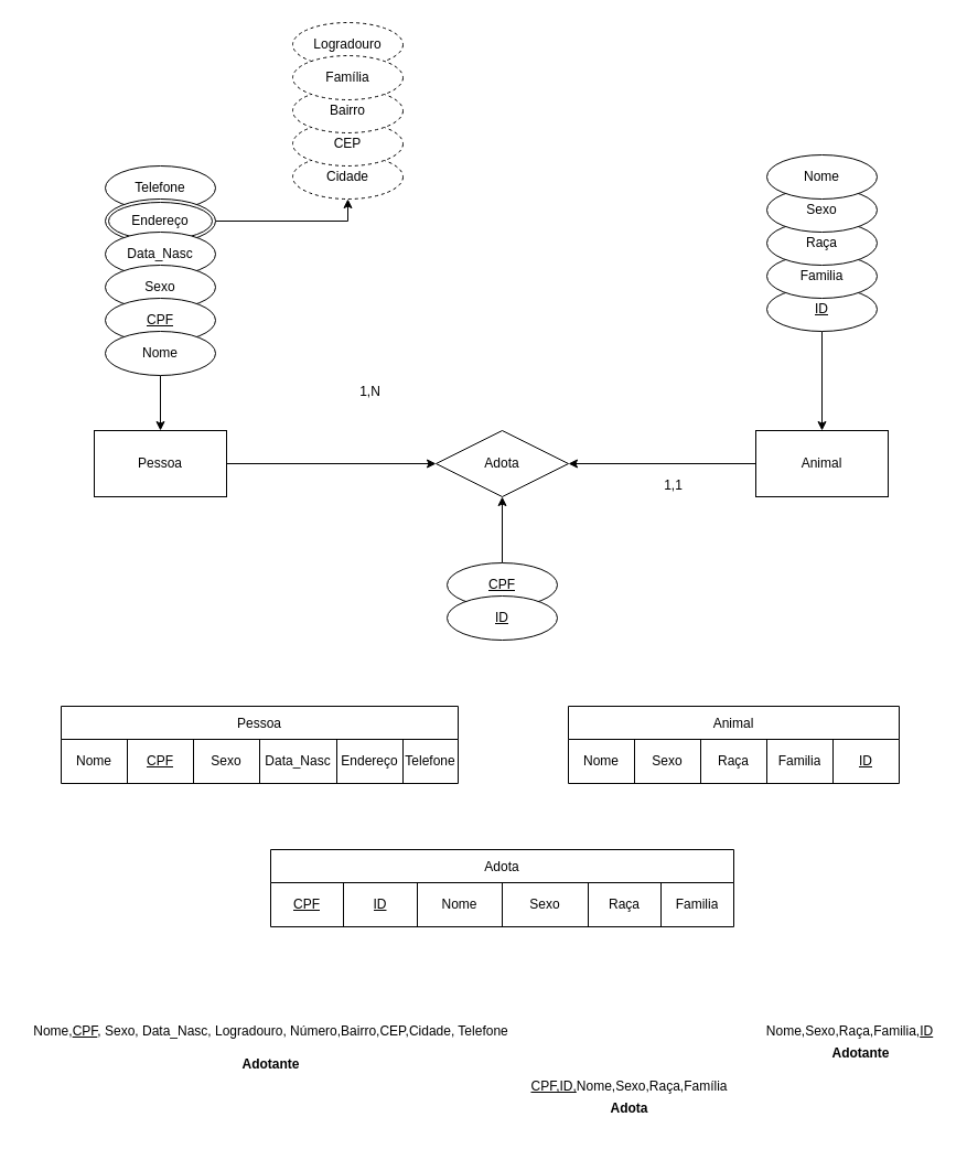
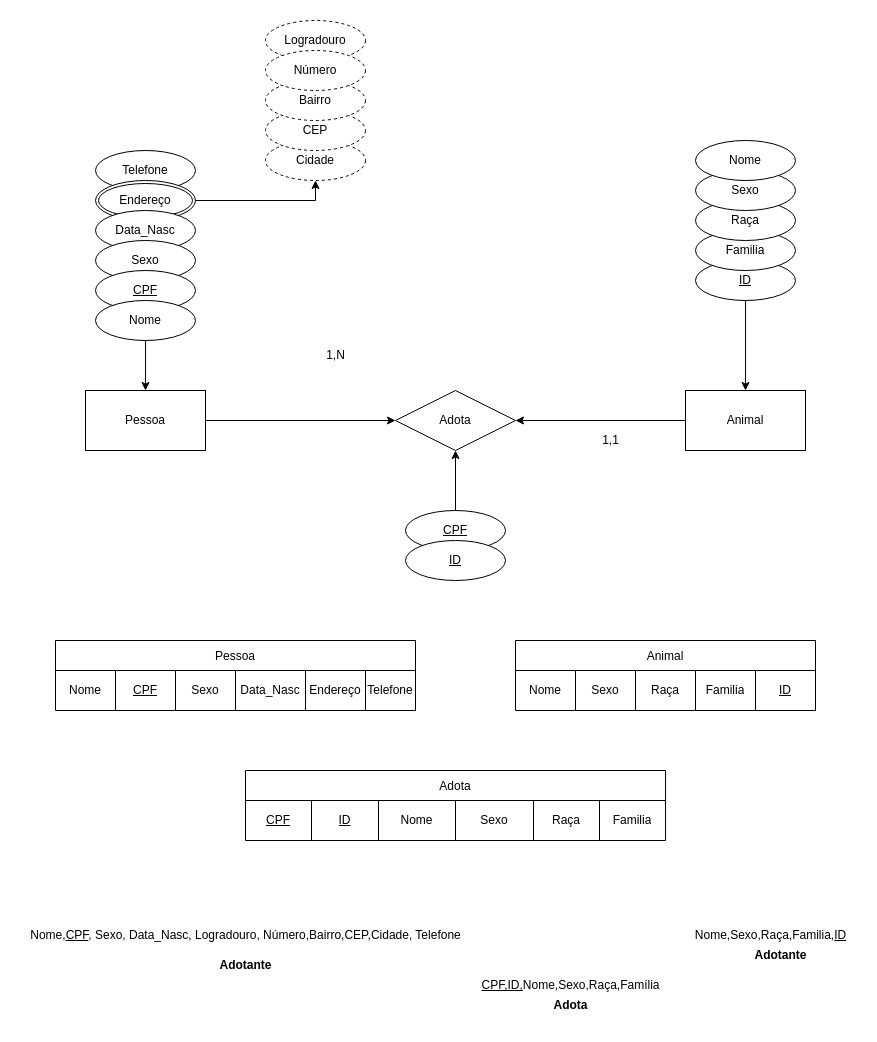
  <mxCell id="0" />
  <mxCell id="1" parent="0" />
  <mxCell id="2" value="Telefone" style="ellipse;whiteSpace=wrap;html=1;align=center;" parent="1" vertex="1"><mxGeometry x="95" y="150" width="100" height="40" as="geometry" /></mxCell>
  <mxCell id="3" style="edgeStyle=orthogonalEdgeStyle;rounded=0;orthogonalLoop=1;jettySize=auto;html=1;exitX=1;exitY=0.5;exitDx=0;exitDy=0;entryX=0.5;entryY=1;entryDx=0;entryDy=0;" parent="1" source="4" target="12" edge="1"><mxGeometry relative="1" as="geometry" /></mxCell>
  <mxCell id="4" value="Endereço" style="ellipse;shape=doubleEllipse;margin=3;whiteSpace=wrap;html=1;align=center;" parent="1" vertex="1"><mxGeometry x="95" y="180" width="100" height="40" as="geometry" /></mxCell>
  <mxCell id="5" value="Data_Nasc" style="ellipse;whiteSpace=wrap;html=1;align=center;" parent="1" vertex="1"><mxGeometry x="95" y="210" width="100" height="40" as="geometry" /></mxCell>
  <mxCell id="6" value="Sexo" style="ellipse;whiteSpace=wrap;html=1;align=center;" parent="1" vertex="1"><mxGeometry x="95" y="240" width="100" height="40" as="geometry" /></mxCell>
  <mxCell id="7" style="edgeStyle=orthogonalEdgeStyle;rounded=0;orthogonalLoop=1;jettySize=auto;html=1;exitX=1;exitY=0.5;exitDx=0;exitDy=0;" parent="1" source="8" target="17" edge="1"><mxGeometry relative="1" as="geometry" /></mxCell>
  <mxCell id="8" value="Pessoa" style="rounded=0;whiteSpace=wrap;html=1;" parent="1" vertex="1"><mxGeometry x="85" y="390" width="120" height="60" as="geometry" /></mxCell>
  <mxCell id="9" value="CPF" style="ellipse;whiteSpace=wrap;html=1;align=center;fontStyle=4;" parent="1" vertex="1"><mxGeometry x="95" y="270" width="100" height="40" as="geometry" /></mxCell>
  <mxCell id="10" style="edgeStyle=orthogonalEdgeStyle;rounded=0;orthogonalLoop=1;jettySize=auto;html=1;exitX=0.5;exitY=1;exitDx=0;exitDy=0;entryX=0.5;entryY=0;entryDx=0;entryDy=0;" parent="1" source="11" target="8" edge="1"><mxGeometry relative="1" as="geometry" /></mxCell>
  <mxCell id="11" value="Nome" style="ellipse;whiteSpace=wrap;html=1;align=center;" parent="1" vertex="1"><mxGeometry x="95" y="300" width="100" height="40" as="geometry" /></mxCell>
  <mxCell id="12" value="Cidade" style="ellipse;whiteSpace=wrap;html=1;align=center;dashed=1;" parent="1" vertex="1"><mxGeometry x="265" y="140" width="100" height="40" as="geometry" /></mxCell>
  <mxCell id="13" value="Logradouro" style="ellipse;whiteSpace=wrap;html=1;align=center;dashed=1;" parent="1" vertex="1"><mxGeometry x="265" y="20" width="100" height="40" as="geometry" /></mxCell>
  <mxCell id="14" value="CEP" style="ellipse;whiteSpace=wrap;html=1;align=center;dashed=1;" parent="1" vertex="1"><mxGeometry x="265" y="110" width="100" height="40" as="geometry" /></mxCell>
  <mxCell id="15" value="Bairro" style="ellipse;whiteSpace=wrap;html=1;align=center;dashed=1;" parent="1" vertex="1"><mxGeometry x="265" y="80" width="100" height="40" as="geometry" /></mxCell>
- <mxCell id="16" value="Família" style="ellipse;whiteSpace=wrap;html=1;align=center;dashed=1;" parent="1" vertex="1"><mxGeometry x="265" y="50" width="100" height="40" as="geometry" /></mxCell>
+ <mxCell id="16" value="Número" style="ellipse;whiteSpace=wrap;html=1;align=center;dashed=1;" parent="1" vertex="1"><mxGeometry x="265" y="50" width="100" height="40" as="geometry" /></mxCell>
  <mxCell id="17" value="Adota" style="shape=rhombus;perimeter=rhombusPerimeter;whiteSpace=wrap;html=1;align=center;" parent="1" vertex="1"><mxGeometry x="395" y="390" width="120" height="60" as="geometry" /></mxCell>
  <mxCell id="18" style="edgeStyle=orthogonalEdgeStyle;rounded=0;orthogonalLoop=1;jettySize=auto;html=1;exitX=0;exitY=0.5;exitDx=0;exitDy=0;entryX=1;entryY=0.5;entryDx=0;entryDy=0;" parent="1" source="19" target="17" edge="1"><mxGeometry relative="1" as="geometry" /></mxCell>
  <mxCell id="19" value="Animal" style="rounded=0;whiteSpace=wrap;html=1;" parent="1" vertex="1"><mxGeometry x="685" y="390" width="120" height="60" as="geometry" /></mxCell>
  <mxCell id="20" style="edgeStyle=orthogonalEdgeStyle;rounded=0;orthogonalLoop=1;jettySize=auto;html=1;exitX=0.5;exitY=1;exitDx=0;exitDy=0;" parent="1" source="21" target="19" edge="1"><mxGeometry relative="1" as="geometry" /></mxCell>
  <mxCell id="21" value="ID" style="ellipse;whiteSpace=wrap;html=1;align=center;fontStyle=4;" parent="1" vertex="1"><mxGeometry x="695" y="260" width="100" height="40" as="geometry" /></mxCell>
  <mxCell id="22" value="Familia" style="ellipse;whiteSpace=wrap;html=1;align=center;" parent="1" vertex="1"><mxGeometry x="695" y="230" width="100" height="40" as="geometry" /></mxCell>
  <mxCell id="23" value="Raça" style="ellipse;whiteSpace=wrap;html=1;align=center;" parent="1" vertex="1"><mxGeometry x="695" y="200" width="100" height="40" as="geometry" /></mxCell>
  <mxCell id="24" value="Sexo" style="ellipse;whiteSpace=wrap;html=1;align=center;" parent="1" vertex="1"><mxGeometry x="695" y="170" width="100" height="40" as="geometry" /></mxCell>
  <mxCell id="25" value="Nome" style="ellipse;whiteSpace=wrap;html=1;align=center;" parent="1" vertex="1"><mxGeometry x="695" y="140" width="100" height="40" as="geometry" /></mxCell>
  <mxCell id="26" style="edgeStyle=orthogonalEdgeStyle;rounded=0;orthogonalLoop=1;jettySize=auto;html=1;exitX=0.5;exitY=0;exitDx=0;exitDy=0;entryX=0.5;entryY=1;entryDx=0;entryDy=0;" parent="1" source="27" target="17" edge="1"><mxGeometry relative="1" as="geometry"><mxPoint x="455" y="480" as="sourcePoint" /></mxGeometry></mxCell>
  <mxCell id="27" value="CPF" style="ellipse;whiteSpace=wrap;html=1;align=center;fontStyle=4;" parent="1" vertex="1"><mxGeometry x="405" y="510" width="100" height="40" as="geometry" /></mxCell>
  <mxCell id="28" value="ID" style="ellipse;whiteSpace=wrap;html=1;align=center;fontStyle=4;" parent="1" vertex="1"><mxGeometry x="405" y="540" width="100" height="40" as="geometry" /></mxCell>
  <mxCell id="29" value="1,N" style="text;html=1;align=center;verticalAlign=middle;resizable=0;points=[];autosize=1;strokeColor=none;fillColor=none;" parent="1" vertex="1"><mxGeometry x="315" y="340" width="40" height="30" as="geometry" /></mxCell>
  <mxCell id="30" value="1,1" style="text;html=1;align=center;verticalAlign=middle;resizable=0;points=[];autosize=1;strokeColor=none;fillColor=none;" parent="1" vertex="1"><mxGeometry x="590" y="425" width="40" height="30" as="geometry" /></mxCell>
  <mxCell id="31" value="Pessoa" style="shape=table;startSize=30;container=1;collapsible=0;childLayout=tableLayout;" parent="1" vertex="1"><mxGeometry x="55" y="640" width="360" height="70" as="geometry" /></mxCell>
  <mxCell id="32" value="" style="shape=tableRow;horizontal=0;startSize=0;swimlaneHead=0;swimlaneBody=0;top=0;left=0;bottom=0;right=0;collapsible=0;dropTarget=0;fillColor=none;points=[[0,0.5],[1,0.5]];portConstraint=eastwest;" parent="31" vertex="1"><mxGeometry y="30" width="360" height="40" as="geometry" /></mxCell>
  <mxCell id="33" value="Nome" style="shape=partialRectangle;html=1;whiteSpace=wrap;connectable=0;overflow=hidden;fillColor=none;top=0;left=0;bottom=0;right=0;pointerEvents=1;" parent="32" vertex="1"><mxGeometry width="60" height="40" as="geometry"><mxRectangle width="60" height="40" as="alternateBounds" /></mxGeometry></mxCell>
  <mxCell id="34" value="&lt;u&gt;CPF&lt;/u&gt;" style="shape=partialRectangle;html=1;whiteSpace=wrap;connectable=0;overflow=hidden;fillColor=none;top=0;left=0;bottom=0;right=0;pointerEvents=1;" parent="32" vertex="1"><mxGeometry x="60" width="60" height="40" as="geometry"><mxRectangle width="60" height="40" as="alternateBounds" /></mxGeometry></mxCell>
  <mxCell id="35" value="Sexo" style="shape=partialRectangle;html=1;whiteSpace=wrap;connectable=0;overflow=hidden;fillColor=none;top=0;left=0;bottom=0;right=0;pointerEvents=1;" parent="32" vertex="1"><mxGeometry x="120" width="60" height="40" as="geometry"><mxRectangle width="60" height="40" as="alternateBounds" /></mxGeometry></mxCell>
  <mxCell id="36" value="Data_Nasc" style="shape=partialRectangle;html=1;whiteSpace=wrap;connectable=0;overflow=hidden;fillColor=none;top=0;left=0;bottom=0;right=0;pointerEvents=1;" parent="32" vertex="1"><mxGeometry x="180" width="70" height="40" as="geometry"><mxRectangle width="70" height="40" as="alternateBounds" /></mxGeometry></mxCell>
  <mxCell id="37" value="Endereço" style="shape=partialRectangle;html=1;whiteSpace=wrap;connectable=0;overflow=hidden;fillColor=none;top=0;left=0;bottom=0;right=0;pointerEvents=1;" parent="32" vertex="1"><mxGeometry x="250" width="60" height="40" as="geometry"><mxRectangle width="60" height="40" as="alternateBounds" /></mxGeometry></mxCell>
  <mxCell id="38" value="Telefone" style="shape=partialRectangle;html=1;whiteSpace=wrap;connectable=0;overflow=hidden;fillColor=none;top=0;left=0;bottom=0;right=0;pointerEvents=1;" parent="32" vertex="1"><mxGeometry x="310" width="50" height="40" as="geometry"><mxRectangle width="50" height="40" as="alternateBounds" /></mxGeometry></mxCell>
  <mxCell id="39" value="Animal" style="shape=table;startSize=30;container=1;collapsible=0;childLayout=tableLayout;" parent="1" vertex="1"><mxGeometry x="515" y="640" width="300" height="70" as="geometry" /></mxCell>
  <mxCell id="40" value="" style="shape=tableRow;horizontal=0;startSize=0;swimlaneHead=0;swimlaneBody=0;top=0;left=0;bottom=0;right=0;collapsible=0;dropTarget=0;fillColor=none;points=[[0,0.5],[1,0.5]];portConstraint=eastwest;" parent="39" vertex="1"><mxGeometry y="30" width="300" height="40" as="geometry" /></mxCell>
  <mxCell id="41" value="Nome" style="shape=partialRectangle;html=1;whiteSpace=wrap;connectable=0;overflow=hidden;fillColor=none;top=0;left=0;bottom=0;right=0;pointerEvents=1;" parent="40" vertex="1"><mxGeometry width="60" height="40" as="geometry"><mxRectangle width="60" height="40" as="alternateBounds" /></mxGeometry></mxCell>
  <mxCell id="42" value="Sexo" style="shape=partialRectangle;html=1;whiteSpace=wrap;connectable=0;overflow=hidden;fillColor=none;top=0;left=0;bottom=0;right=0;pointerEvents=1;" parent="40" vertex="1"><mxGeometry x="60" width="60" height="40" as="geometry"><mxRectangle width="60" height="40" as="alternateBounds" /></mxGeometry></mxCell>
  <mxCell id="43" value="Raça" style="shape=partialRectangle;html=1;whiteSpace=wrap;connectable=0;overflow=hidden;fillColor=none;top=0;left=0;bottom=0;right=0;pointerEvents=1;" parent="40" vertex="1"><mxGeometry x="120" width="60" height="40" as="geometry"><mxRectangle width="60" height="40" as="alternateBounds" /></mxGeometry></mxCell>
  <mxCell id="44" value="Familia" style="shape=partialRectangle;html=1;whiteSpace=wrap;connectable=0;overflow=hidden;fillColor=none;top=0;left=0;bottom=0;right=0;pointerEvents=1;" parent="40" vertex="1"><mxGeometry x="180" width="60" height="40" as="geometry"><mxRectangle width="60" height="40" as="alternateBounds" /></mxGeometry></mxCell>
  <mxCell id="45" value="&lt;u&gt;ID&lt;/u&gt;" style="shape=partialRectangle;html=1;whiteSpace=wrap;connectable=0;overflow=hidden;fillColor=none;top=0;left=0;bottom=0;right=0;pointerEvents=1;" parent="40" vertex="1"><mxGeometry x="240" width="60" height="40" as="geometry"><mxRectangle width="60" height="40" as="alternateBounds" /></mxGeometry></mxCell>
  <mxCell id="46" value="Adota" style="shape=table;startSize=30;container=1;collapsible=0;childLayout=tableLayout;" parent="1" vertex="1"><mxGeometry x="245" y="770" width="420" height="70" as="geometry" /></mxCell>
  <mxCell id="47" value="" style="shape=tableRow;horizontal=0;startSize=0;swimlaneHead=0;swimlaneBody=0;top=0;left=0;bottom=0;right=0;collapsible=0;dropTarget=0;fillColor=none;points=[[0,0.5],[1,0.5]];portConstraint=eastwest;" parent="46" vertex="1"><mxGeometry y="30" width="420" height="40" as="geometry" /></mxCell>
  <mxCell id="48" value="&lt;u&gt;CPF&lt;/u&gt;" style="shape=partialRectangle;html=1;whiteSpace=wrap;connectable=0;overflow=hidden;fillColor=none;top=0;left=0;bottom=0;right=0;pointerEvents=1;" parent="47" vertex="1"><mxGeometry width="66" height="40" as="geometry"><mxRectangle width="66" height="40" as="alternateBounds" /></mxGeometry></mxCell>
  <mxCell id="49" value="&lt;u&gt;ID&lt;/u&gt;" style="shape=partialRectangle;html=1;whiteSpace=wrap;connectable=0;overflow=hidden;fillColor=none;top=0;left=0;bottom=0;right=0;pointerEvents=1;" parent="47" vertex="1"><mxGeometry x="66" width="67" height="40" as="geometry"><mxRectangle width="67" height="40" as="alternateBounds" /></mxGeometry></mxCell>
  <mxCell id="50" value="Nome" style="shape=partialRectangle;html=1;whiteSpace=wrap;connectable=0;overflow=hidden;fillColor=none;top=0;left=0;bottom=0;right=0;pointerEvents=1;" parent="47" vertex="1"><mxGeometry x="133" width="77" height="40" as="geometry"><mxRectangle width="77" height="40" as="alternateBounds" /></mxGeometry></mxCell>
  <mxCell id="51" value="Sexo" style="shape=partialRectangle;html=1;whiteSpace=wrap;connectable=0;overflow=hidden;fillColor=none;top=0;left=0;bottom=0;right=0;pointerEvents=1;" parent="47" vertex="1"><mxGeometry x="210" width="78" height="40" as="geometry"><mxRectangle width="78" height="40" as="alternateBounds" /></mxGeometry></mxCell>
  <mxCell id="52" value="Raça" style="shape=partialRectangle;html=1;whiteSpace=wrap;connectable=0;overflow=hidden;fillColor=none;top=0;left=0;bottom=0;right=0;pointerEvents=1;" parent="47" vertex="1"><mxGeometry x="288" width="66" height="40" as="geometry"><mxRectangle width="66" height="40" as="alternateBounds" /></mxGeometry></mxCell>
  <mxCell id="53" value="Familia" style="shape=partialRectangle;html=1;whiteSpace=wrap;connectable=0;overflow=hidden;fillColor=none;top=0;left=0;bottom=0;right=0;pointerEvents=1;" parent="47" vertex="1"><mxGeometry x="354" width="66" height="40" as="geometry"><mxRectangle width="66" height="40" as="alternateBounds" /></mxGeometry></mxCell>
  <mxCell id="54" value="Nome,&lt;u&gt;CPF&lt;/u&gt;, Sexo, Data_Nasc, Logradouro, Número,Bairro,CEP,Cidade, Telefone" style="text;html=1;align=center;verticalAlign=middle;resizable=0;points=[];autosize=1;strokeColor=none;fillColor=none;" parent="1" vertex="1"><mxGeometry x="20" y="920" width="450" height="30" as="geometry" /></mxCell>
  <mxCell id="55" value="&lt;b&gt;Adotante&lt;/b&gt;" style="text;html=1;align=center;verticalAlign=middle;resizable=0;points=[];autosize=1;strokeColor=none;fillColor=none;" parent="1" vertex="1"><mxGeometry x="205" y="950" width="80" height="30" as="geometry" /></mxCell>
  <mxCell id="56" value="Nome,Sexo,Raça,Familia,&lt;u&gt;ID&lt;/u&gt;" style="text;html=1;align=center;verticalAlign=middle;resizable=0;points=[];autosize=1;strokeColor=none;fillColor=none;" vertex="1" parent="1"><mxGeometry x="685" y="920" width="170" height="30" as="geometry" /></mxCell>
  <mxCell id="57" value="&lt;b&gt;Adotante&lt;/b&gt;" style="text;html=1;align=center;verticalAlign=middle;resizable=0;points=[];autosize=1;strokeColor=none;fillColor=none;" vertex="1" parent="1"><mxGeometry x="740" y="940" width="80" height="30" as="geometry" /></mxCell>
  <mxCell id="58" value="&lt;u&gt;CPF,ID,&lt;/u&gt;Nome,Sexo,Raça,Família" style="text;html=1;align=center;verticalAlign=middle;resizable=0;points=[];autosize=1;strokeColor=none;fillColor=none;" vertex="1" parent="1"><mxGeometry x="470" y="970" width="200" height="30" as="geometry" /></mxCell>
  <mxCell id="59" value="&lt;b&gt;Adota&lt;/b&gt;" style="text;html=1;align=center;verticalAlign=middle;resizable=0;points=[];autosize=1;strokeColor=none;fillColor=none;" vertex="1" parent="1"><mxGeometry x="540" y="990" width="60" height="30" as="geometry" /></mxCell>
